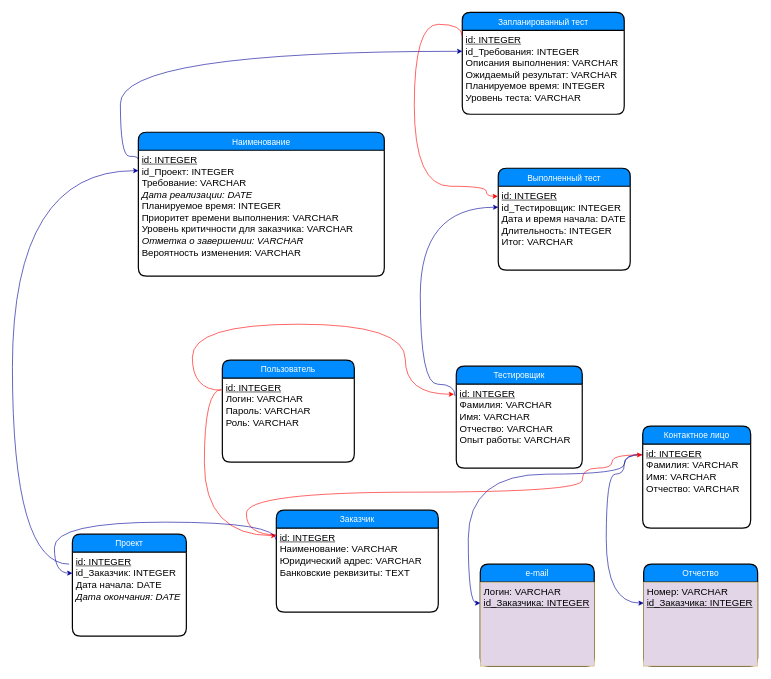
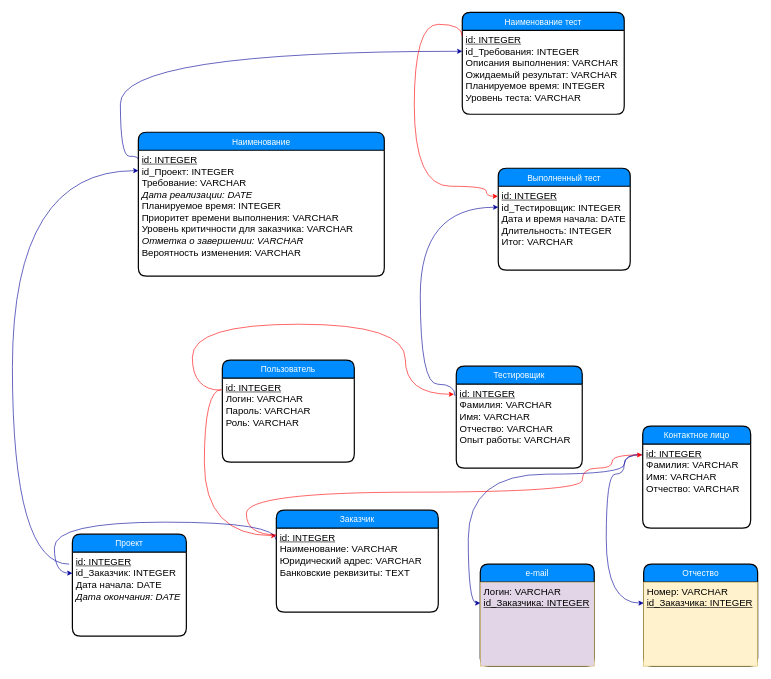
  <mxCell id="0" />
  <mxCell id="1" parent="0" />
  <mxCell id="2" value="Контактное лицо" style="swimlane;childLayout=stackLayout;horizontal=1;startSize=30;horizontalStack=0;fillColor=#008cff;fontColor=#FFFFFF;rounded=1;fontSize=14;fontStyle=0;strokeWidth=2;resizeParent=0;resizeLast=1;shadow=0;dashed=0;align=center;" vertex="1" parent="1"><mxGeometry x="1070.8" y="710" width="180" height="170" as="geometry" /></mxCell>
  <mxCell id="3" value="&lt;u&gt;id: INTEGER&lt;/u&gt;&lt;br&gt;Фамилия: VARCHAR&lt;br&gt;Имя: VARCHAR&lt;br&gt;Отчество: VARCHAR&lt;br&gt;" style="align=left;strokeColor=none;fillColor=none;spacingLeft=4;fontSize=16;verticalAlign=top;resizable=0;rotatable=0;part=1;html=1;labelBorderColor=none;labelBackgroundColor=none;" vertex="1" parent="2"><mxGeometry y="30" width="180" height="140" as="geometry" /></mxCell>
  <mxCell id="4" value="Заказчик" style="swimlane;childLayout=stackLayout;horizontal=1;startSize=30;horizontalStack=0;fillColor=#008cff;fontColor=#FFFFFF;rounded=1;fontSize=14;fontStyle=0;strokeWidth=2;resizeParent=0;resizeLast=1;shadow=0;dashed=0;align=center;" vertex="1" parent="1"><mxGeometry x="460" y="850" width="270" height="170" as="geometry" /></mxCell>
  <mxCell id="5" value="&lt;u&gt;id: INTEGER&lt;/u&gt;&lt;br&gt;Наименование: VARCHAR&lt;br&gt;Юридический адрес: VARCHAR&lt;br&gt;Банковские реквизиты: TEXT" style="align=left;strokeColor=none;fillColor=none;spacingLeft=4;fontSize=16;verticalAlign=top;resizable=0;rotatable=0;part=1;html=1;labelBorderColor=none;labelBackgroundColor=none;" vertex="1" parent="4"><mxGeometry y="30" width="270" height="140" as="geometry" /></mxCell>
  <mxCell id="6" value="Проект" style="swimlane;childLayout=stackLayout;horizontal=1;startSize=30;horizontalStack=0;fillColor=#008cff;fontColor=#FFFFFF;rounded=1;fontSize=14;fontStyle=0;strokeWidth=2;resizeParent=0;resizeLast=1;shadow=0;dashed=0;align=center;" vertex="1" parent="1"><mxGeometry x="120" y="890" width="190" height="170" as="geometry" /></mxCell>
  <mxCell id="7" value="&lt;u&gt;id: INTEGER&lt;br&gt;&lt;/u&gt;id_Заказчик: INTEGER&lt;br&gt;Дата начала: DATE&lt;span style=&quot;color: rgba(0 , 0 , 0 , 0) ; font-family: monospace ; font-size: 0px&quot;&gt;%3CmxGraphModel%3E%3Croot%3E%3CmxCell%20id%3D%220%22%2F%3E%3CmxCell%20id%3D%221%22%20parent%3D%220%22%2F%3E%3CmxCell%20id%3D%222%22%20value%3D%22%D0%9A%D0%BE%D0%BD%D1%82%D0%B0%D0%BA%D1%82%D0%BD%D0%BE%D0%B5%20%D0%BB%D0%B8%D1%86%D0%BE%22%20style%3D%22swimlane%3BchildLayout%3DstackLayout%3Bhorizontal%3D1%3BstartSize%3D30%3BhorizontalStack%3D0%3BfillColor%3D%23008cff%3BfontColor%3D%23FFFFFF%3Brounded%3D1%3BfontSize%3D14%3BfontStyle%3D0%3BstrokeWidth%3D2%3BresizeParent%3D0%3BresizeLast%3D1%3Bshadow%3D0%3Bdashed%3D0%3Balign%3Dcenter%3B%22%20vertex%3D%221%22%20parent%3D%221%22%3E%3CmxGeometry%20x%3D%22170%22%20y%3D%2270%22%20width%3D%22180%22%20height%3D%22170%22%20as%3D%22geometry%22%2F%3E%3C%2FmxCell%3E%3CmxCell%20id%3D%223%22%20value%3D%22id%3A%20INTEGER%26lt%3Bbr%26gt%3B%D0%A4%D0%B0%D0%BC%D0%B8%D0%BB%D0%B8%D1%8F%3A%20VARCHAR%26lt%3Bbr%26gt%3B%D0%98%D0%BC%D1%8F%3A%20VARCHAR%26lt%3Bbr%26gt%3B%D0%9E%D1%82%D1%87%D0%B5%D1%81%D1%82%D0%B2%D0%BE%3A%20VARCHAR%26lt%3Bbr%26gt%3B%26lt%3Bbr%26gt%3B%22%20style%3D%22align%3Dleft%3BstrokeColor%3Dnone%3BfillColor%3Dnone%3BspacingLeft%3D4%3BfontSize%3D16%3BverticalAlign%3Dtop%3Bresizable%3D0%3Brotatable%3D0%3Bpart%3D1%3Bhtml%3D1%3BlabelBorderColor%3Dnone%3BlabelBackgroundColor%3Dnone%3B%22%20vertex%3D%221%22%20parent%3D%222%22%3E%3CmxGeometry%20y%3D%2230%22%20width%3D%22180%22%20height%3D%22140%22%20as%3D%22geometry%22%2F%3E%3C%2FmxCell%3E%3C%2Froot%3E%3C%2FmxGraphModel%3E&lt;/span&gt;&lt;br&gt;&lt;i&gt;Дата окончания: DATE&lt;/i&gt;" style="align=left;strokeColor=none;fillColor=none;spacingLeft=4;fontSize=16;verticalAlign=top;resizable=0;rotatable=0;part=1;html=1;labelBorderColor=none;labelBackgroundColor=none;" vertex="1" parent="6"><mxGeometry y="30" width="190" height="140" as="geometry" /></mxCell>
  <mxCell id="8" value="Наименование" style="swimlane;childLayout=stackLayout;horizontal=1;startSize=30;horizontalStack=0;fillColor=#008cff;fontColor=#FFFFFF;rounded=1;fontSize=14;fontStyle=0;strokeWidth=2;resizeParent=0;resizeLast=1;shadow=0;dashed=0;align=center;" vertex="1" parent="1"><mxGeometry x="230" y="220" width="410" height="240" as="geometry" /></mxCell>
  <mxCell id="9" value="&lt;u&gt;id: INTEGER&lt;br&gt;&lt;/u&gt;id_Проект: INTEGER&lt;br&gt;Требование: VARCHAR&lt;br&gt;&lt;i&gt;Дата реализации: DATE&lt;/i&gt;&lt;br&gt;Планируемое время: INTEGER&lt;br&gt;Приоритет времени выполнения: VARCHAR&lt;br&gt;Уровень критичности для заказчика: VARCHAR&lt;br&gt;&lt;i&gt;Отметка о завершении: VARCHAR&lt;/i&gt;&lt;br&gt;Вероятность изменения: VARCHAR&amp;nbsp;&lt;span style=&quot;color: rgba(0 , 0 , 0 , 0) ; font-family: monospace ; font-size: 0px&quot;&gt;%3CmxGraphModel%3E%3Croot%3E%3CmxCell%20id%3D%220%22%2F%3E%3CmxCell%20id%3D%221%22%20parent%3D%220%22%2F%3E%3CmxCell%20id%3D%222%22%20value%3D%22%D0%9A%D0%BE%D0%BD%D1%82%D0%B0%D0%BA%D1%82%D0%BD%D0%BE%D0%B5%20%D0%BB%D0%B8%D1%86%D0%BE%22%20style%3D%22swimlane%3BchildLayout%3DstackLayout%3Bhorizontal%3D1%3BstartSize%3D30%3BhorizontalStack%3D0%3BfillColor%3D%23008cff%3BfontColor%3D%23FFFFFF%3Brounded%3D1%3BfontSize%3D14%3BfontStyle%3D0%3BstrokeWidth%3D2%3BresizeParent%3D0%3BresizeLast%3D1%3Bshadow%3D0%3Bdashed%3D0%3Balign%3Dcenter%3B%22%20vertex%3D%221%22%20parent%3D%221%22%3E%3CmxGeometry%20x%3D%22170%22%20y%3D%2270%22%20width%3D%22180%22%20height%3D%22170%22%20as%3D%22geometry%22%2F%3E%3C%2FmxCell%3E%3CmxCell%20id%3D%223%22%20value%3D%22id%3A%20INTEGER%26lt%3Bbr%26gt%3B%D0%A4%D0%B0%D0%BC%D0%B8%D0%BB%D0%B8%D1%8F%3A%20VARCHAR%26lt%3Bbr%26gt%3B%D0%98%D0%BC%D1%8F%3A%20VARCHAR%26lt%3Bbr%26gt%3B%D0%9E%D1%82%D1%87%D0%B5%D1%81%D1%82%D0%B2%D0%BE%3A%20VARCHAR%26lt%3Bbr%26gt%3B%26lt%3Bbr%26gt%3B%22%20style%3D%22align%3Dleft%3BstrokeColor%3Dnone%3BfillColor%3Dnone%3BspacingLeft%3D4%3BfontSize%3D16%3BverticalAlign%3Dtop%3Bresizable%3D0%3Brotatable%3D0%3Bpart%3D1%3Bhtml%3D1%3BlabelBorderColor%3Dnone%3BlabelBackgroundColor%3Dnone%3B%22%20vertex%3D%221%22%20parent%3D%222%22%3E%3CmxGeometry%20y%3D%2230%22%20width%3D%22180%22%20height%3D%22140%22%20as%3D%22geometry%22%2F%3E%3C%2FmxCell%3E%3C%2Froot%3E%3C%2FmxGraphModel%3E&lt;/span&gt;&lt;br&gt;&lt;span style=&quot;color: rgba(0 , 0 , 0 , 0) ; font-family: monospace ; font-size: 0px&quot;&gt;%3CmxGraphModel%3E%3Croot%3E%3CmxCell%20id%3D%220%22%2F%3E%3CmxCell%20id%3D%221%22%20parent%3D%220%22%2F%3E%3CmxCell%20id%3D%222%22%20value%3D%22%D0%9A%D0%BE%D0%BD%D1%82%D0%B0%D0%BA%D1%82%D0%BD%D0%BE%D0%B5%20%D0%BB%D0%B8%D1%86%D0%BE%22%20style%3D%22swimlane%3BchildLayout%3DstackLayout%3Bhorizontal%3D1%3BstartSize%3D30%3BhorizontalStack%3D0%3BfillColor%3D%23008cff%3BfontColor%3D%23FFFFFF%3Brounded%3D1%3BfontSize%3D14%3BfontStyle%3D0%3BstrokeWidth%3D2%3BresizeParent%3D0%3BresizeLast%3D1%3Bshadow%3D0%3Bdashed%3D0%3Balign%3Dcenter%3B%22%20vertex%3D%221%22%20parent%3D%221%22%3E%3CmxGeometry%20x%3D%22170%22%20y%3D%2270%22%20width%3D%22180%22%20height%3D%22170%22%20as%3D%22geometry%22%2F%3E%3C%2FmxCell%3E%3CmxCell%20id%3D%223%22%20value%3D%22id%3A%20INTEGER%26lt%3Bbr%26gt%3B%D0%A4%D0%B0%D0%BC%D0%B8%D0%BB%D0%B8%D1%8F%3A%20VARCHAR%26lt%3Bbr%26gt%3B%D0%98%D0%BC%D1%8F%3A%20VARCHAR%26lt%3Bbr%26gt%3B%D0%9E%D1%82%D1%87%D0%B5%D1%81%D1%82%D0%B2%D0%BE%3A%20VARCHAR%26lt%3Bbr%26gt%3B%26lt%3Bbr%26gt%3B%22%20style%3D%22align%3Dleft%3BstrokeColor%3Dnone%3BfillColor%3Dnone%3BspacingLeft%3D4%3BfontSize%3D16%3BverticalAlign%3Dtop%3Bresizable%3D0%3Brotatable%3D0%3Bpart%3D1%3Bhtml%3D1%3BlabelBorderColor%3Dnone%3BlabelBackgroundColor%3Dnone%3B%22%20vertex%3D%221%22%20parent%3D%222%22%3E%3CmxGeometry%20y%3D%2230%22%20width%3D%22180%22%20height%3D%22140%22%20as%3D%22geometry%22%2F%3E%3C%2FmxCell%3E%3C%2Froot%3E%3C%2FmxGraphModel%3&lt;/span&gt;&lt;br&gt;&lt;span style=&quot;color: rgba(0 , 0 , 0 , 0) ; font-family: monospace ; font-size: 0px&quot;&gt;%3CmxGraphModel%3E%3Croot%3E%3CmxCell%20id%3D%220%22%2F%3E%3CmxCell%20id%3D%221%22%20parent%3D%220%22%2F%3E%3CmxCell%20id%3D%222%22%20value%3D%22%D0%9A%D0%BE%D0%BD%D1%82%D0%B0%D0%BA%D1%82%D0%BD%D0%BE%D0%B5%20%D0%BB%D0%B8%D1%86%D0%BE%22%20style%3D%22swimlane%3BchildLayout%3DstackLayout%3Bhorizontal%3D1%3BstartSize%3D30%3BhorizontalStack%3D0%3BfillColor%3D%23008cff%3BfontColor%3D%23FFFFFF%3Brounded%3D1%3BfontSize%3D14%3BfontStyle%3D0%3BstrokeWidth%3D2%3BresizeParent%3D0%3BresizeLast%3D1%3Bshadow%3D0%3Bdashed%3D0%3Balign%3Dcenter%3B%22%20vertex%3D%221%22%20parent%3D%221%22%3E%3CmxGeometry%20x%3D%22170%22%20y%3D%2270%22%20width%3D%22180%22%20height%3D%22170%22%20as%3D%22geometry%22%2F%3E%3C%2FmxCell%3E%3CmxCell%20id%3D%223%22%20value%3D%22id%3A%20INTEGER%26lt%3Bbr%26gt%3B%D0%A4%D0%B0%D0%BC%D0%B8%D0%BB%D0%B8%D1%8F%3A%20VARCHAR%26lt%3Bbr%26gt%3B%D0%98%D0%BC%D1%8F%3A%20VARCHAR%26lt%3Bbr%26gt%3B%D0%9E%D1%82%D1%87%D0%B5%D1%81%D1%82%D0%B2%D0%BE%3A%20VARCHAR%26lt%3Bbr%26gt%3B%26lt%3Bbr%26gt%3B%22%20style%3D%22align%3Dleft%3BstrokeColor%3Dnone%3BfillColor%3Dnone%3BspacingLeft%3D4%3BfontSize%3D16%3BverticalAlign%3Dtop%3Bresizable%3D0%3Brotatable%3D0%3Bpart%3D1%3Bhtml%3D1%3BlabelBorderColor%3Dnone%3BlabelBackgroundColor%3Dnone%3B%22%20vertex%3D%221%22%20parent%3D%222%22%3E%3CmxGeometry%20y%3D%2230%22%20width%3D%22180%22%20height%3D%22140%22%20as%3D%22geometry%22%2F%3E%3C%2FmxCell%3E%3C%2Froot%3E%3C%2FmxGraphModel%3E&lt;/span&gt;" style="align=left;strokeColor=none;fillColor=none;spacingLeft=4;fontSize=16;verticalAlign=top;resizable=0;rotatable=0;part=1;html=1;labelBorderColor=none;labelBackgroundColor=none;" vertex="1" parent="8"><mxGeometry y="30" width="410" height="210" as="geometry" /></mxCell>
- <mxCell id="10" value="Запланированный тест" style="swimlane;childLayout=stackLayout;horizontal=1;startSize=30;horizontalStack=0;fillColor=#008cff;fontColor=#FFFFFF;rounded=1;fontSize=14;fontStyle=0;strokeWidth=2;resizeParent=0;resizeLast=1;shadow=0;dashed=0;align=center;" vertex="1" parent="1"><mxGeometry x="770" y="20" width="270" height="170" as="geometry" /></mxCell>
+ <mxCell id="10" value="Наименование тест" style="swimlane;childLayout=stackLayout;horizontal=1;startSize=30;horizontalStack=0;fillColor=#008cff;fontColor=#FFFFFF;rounded=1;fontSize=14;fontStyle=0;strokeWidth=2;resizeParent=0;resizeLast=1;shadow=0;dashed=0;align=center;" vertex="1" parent="1"><mxGeometry x="770" y="20" width="270" height="170" as="geometry" /></mxCell>
  <mxCell id="11" value="&lt;u&gt;id: INTEGER&lt;/u&gt;&lt;br&gt;id_Требования: INTEGER&lt;br&gt;Описания выполнения: VARCHAR&lt;br&gt;Ожидаемый результат: VARCHAR&lt;br&gt;Планируемое время: INTEGER&lt;br&gt;Уровень теста: VARCHAR&lt;br&gt;&lt;span style=&quot;color: rgba(0 , 0 , 0 , 0) ; font-family: monospace ; font-size: 0px&quot;&gt;J%3CmxGraphModel%3E%3Croot%3E%3CmxCell%20id%3D%220%22%2F%3E%3CmxCell%20id%3D%221%22%20parent%3D%220%22%2F%3E%3CmxCell%20id%3D%222%22%20value%3D%22%D0%9A%D0%BE%D0%BD%D1%82%D0%B0%D0%BA%D1%82%D0%BD%D0%BE%D0%B5%20%D0%BB%D0%B8%D1%86%D0%BE%22%20style%3D%22swimlane%3BchildLayout%3DstackLayout%3Bhorizontal%3D1%3BstartSize%3D30%3BhorizontalStack%3D0%3BfillColor%3D%23008cff%3BfontColor%3D%23FFFFFF%3Brounded%3D1%3BfontSize%3D14%3BfontStyle%3D0%3BstrokeWidth%3D2%3BresizeParent%3D0%3BresizeLast%3D1%3Bshadow%3D0%3Bdashed%3D0%3Balign%3Dcenter%3B%22%20vertex%3D%221%22%20parent%3D%221%22%3E%3CmxGeometry%20x%3D%22170%22%20y%3D%2270%22%20width%3D%22180%22%20height%3D%22170%22%20as%3D%22geometry%22%2F%3E%3C%2FmxCell%3E%3CmxCell%20id%3D%223%22%20value%3D%22id%3A%20INTEGER%26lt%3Bbr%26gt%3B%D0%A4%D0%B0%D0%BC%D0%B8%D0%BB%D0%B8%D1%8F%3A%20VARCHAR%26lt%3Bbr%26gt%3B%D0%98%D0%BC%D1%8F%3A%20VARCHAR%26lt%3Bbr%26gt%3B%D0%9E%D1%82%D1%87%D0%B5%D1%81%D1%82%D0%B2%D0%BE%3A%20VARCHAR%26lt%3Bbr%26gt%3B%26lt%3Bbr%26gt%3B%22%20style%3D%22align%3Dleft%3BstrokeColor%3Dnone%3BfillColor%3Dnone%3BspacingLeft%3D4%3BfontSize%3D16%3BverticalAlign%3Dtop%3Bresizable%3D0%3Brotatable%3D0%3Bpart%3D1%3Bhtml%3D1%3BlabelBorderColor%3Dnone%3BlabelBackgroundColor%3Dnone%3B%22%20vertex%3D%221%22%20parent%3D%222%22%3E%3CmxGeometry%20y%3D%2230%22%20width%3D%22180%22%20height%3D%22140%22%20as%3D%22geometry%22%2F%3E%3C%2FmxCell%3E%3C%2Froot%3E%3C%2FmxGraphMocfffsdas&lt;/span&gt;" style="align=left;strokeColor=none;fillColor=none;spacingLeft=4;fontSize=16;verticalAlign=top;resizable=0;rotatable=0;part=1;html=1;labelBorderColor=none;labelBackgroundColor=none;" vertex="1" parent="10"><mxGeometry y="30" width="270" height="140" as="geometry" /></mxCell>
  <mxCell id="12" value="Выполненный тест" style="swimlane;childLayout=stackLayout;horizontal=1;startSize=30;horizontalStack=0;fillColor=#008cff;fontColor=#FFFFFF;rounded=1;fontSize=14;fontStyle=0;strokeWidth=2;resizeParent=0;resizeLast=1;shadow=0;dashed=0;align=center;" vertex="1" parent="1"><mxGeometry x="830" y="280" width="220" height="170" as="geometry" /></mxCell>
  <mxCell id="13" value="&lt;u&gt;id: INTEGER&lt;br&gt;&lt;/u&gt;id_Тестировщик: INTEGER&lt;br&gt;Дата и время начала: DATE&lt;br&gt;Длительность: INTEGER&lt;br&gt;Итог: VARCHAR" style="align=left;strokeColor=none;fillColor=none;spacingLeft=4;fontSize=16;verticalAlign=top;resizable=0;rotatable=0;part=1;html=1;labelBorderColor=none;labelBackgroundColor=none;" vertex="1" parent="12"><mxGeometry y="30" width="220" height="140" as="geometry" /></mxCell>
  <mxCell id="14" value="Пользователь" style="swimlane;childLayout=stackLayout;horizontal=1;startSize=30;horizontalStack=0;fillColor=#008cff;fontColor=#FFFFFF;rounded=1;fontSize=14;fontStyle=0;strokeWidth=2;resizeParent=0;resizeLast=1;shadow=0;dashed=0;align=center;" vertex="1" parent="1"><mxGeometry x="370" y="600" width="220" height="170" as="geometry" /></mxCell>
  <mxCell id="15" value="&lt;u&gt;id: INTEGER&lt;/u&gt;&lt;br&gt;Логин: VARCHAR&lt;br&gt;Пароль: VARCHAR&lt;br&gt;Роль: VARCHAR" style="align=left;strokeColor=none;fillColor=none;spacingLeft=4;fontSize=16;verticalAlign=top;resizable=0;rotatable=0;part=1;html=1;labelBorderColor=none;labelBackgroundColor=none;" vertex="1" parent="14"><mxGeometry y="30" width="220" height="140" as="geometry" /></mxCell>
  <mxCell id="16" value="Тестировщик" style="swimlane;childLayout=stackLayout;horizontal=1;startSize=30;horizontalStack=0;fillColor=#008cff;fontColor=#FFFFFF;rounded=1;fontSize=14;fontStyle=0;strokeWidth=2;resizeParent=0;resizeLast=1;shadow=0;dashed=0;align=center;" vertex="1" parent="1"><mxGeometry x="760" y="610" width="210" height="170" as="geometry" /></mxCell>
  <mxCell id="17" value="&lt;u&gt;id: INTEGER&lt;/u&gt;&lt;br&gt;Фамилия: VARCHAR&lt;br&gt;Имя: VARCHAR&lt;br&gt;Отчество: VARCHAR&lt;br&gt;Опыт работы: VARCHAR" style="align=left;strokeColor=none;fillColor=none;spacingLeft=4;fontSize=16;verticalAlign=top;resizable=0;rotatable=0;part=1;html=1;labelBorderColor=none;labelBackgroundColor=none;" vertex="1" parent="16"><mxGeometry y="30" width="210" height="140" as="geometry" /></mxCell>
  <mxCell id="18" style="edgeStyle=orthogonalEdgeStyle;curved=1;rounded=0;orthogonalLoop=1;jettySize=auto;html=1;entryX=-0.018;entryY=0.12;entryDx=0;entryDy=0;entryPerimeter=0;fontSize=16;fontColor=#FF0000;fillColor=#ffe6cc;strokeColor=#FF0000;" edge="1" parent="1" target="17"><mxGeometry relative="1" as="geometry"><mxPoint x="368" y="650" as="sourcePoint" /><Array as="points"><mxPoint x="368" y="650" /><mxPoint x="320" y="650" /><mxPoint x="320" y="540" /><mxPoint x="675" y="540" /><mxPoint x="675" y="657" /></Array></mxGeometry></mxCell>
  <mxCell id="19" style="edgeStyle=orthogonalEdgeStyle;curved=1;rounded=0;orthogonalLoop=1;jettySize=auto;html=1;exitX=-0.005;exitY=0.134;exitDx=0;exitDy=0;entryX=0;entryY=0.25;entryDx=0;entryDy=0;strokeColor=#FF0000;fontSize=16;fontColor=#FF0000;exitPerimeter=0;" edge="1" parent="1" source="15" target="4"><mxGeometry relative="1" as="geometry"><Array as="points"><mxPoint x="340" y="649" /><mxPoint x="340" y="893" /></Array></mxGeometry></mxCell>
  <mxCell id="20" value="Отчество" style="swimlane;childLayout=stackLayout;horizontal=1;startSize=30;horizontalStack=0;fillColor=#008cff;fontColor=#FFFFFF;rounded=1;fontSize=14;fontStyle=0;strokeWidth=2;resizeParent=0;resizeLast=1;shadow=0;dashed=0;align=center;" vertex="1" parent="1"><mxGeometry x="1072.4" y="940" width="190" height="170" as="geometry" /></mxCell>
- <mxCell id="21" value="Номер: VARCHAR&lt;br&gt;&lt;u&gt;id_Заказчика: INTEGER&lt;/u&gt;" style="align=left;strokeColor=#d6b656;fillColor=#e1d5e7;spacingLeft=4;fontSize=16;verticalAlign=top;resizable=0;rotatable=0;part=1;html=1;labelBorderColor=none;labelBackgroundColor=none;" vertex="1" parent="20"><mxGeometry y="30" width="190" height="140" as="geometry" /></mxCell>
+ <mxCell id="21" value="Номер: VARCHAR&lt;br&gt;&lt;u&gt;id_Заказчика: INTEGER&lt;/u&gt;" style="align=left;strokeColor=#d6b656;fillColor=#fff2cc;spacingLeft=4;fontSize=16;verticalAlign=top;resizable=0;rotatable=0;part=1;html=1;labelBorderColor=none;labelBackgroundColor=none;" vertex="1" parent="20"><mxGeometry y="30" width="190" height="140" as="geometry" /></mxCell>
  <mxCell id="22" style="edgeStyle=orthogonalEdgeStyle;curved=1;rounded=0;orthogonalLoop=1;jettySize=auto;html=1;exitX=-0.006;exitY=0.126;exitDx=0;exitDy=0;entryX=0;entryY=0.25;entryDx=0;entryDy=0;strokeColor=#000099;fontSize=16;fontColor=#FF0000;exitPerimeter=0;" edge="1" parent="1" source="3" target="21"><mxGeometry relative="1" as="geometry"><Array as="points"><mxPoint x="1040" y="758" /><mxPoint x="1040" y="790" /><mxPoint x="1010" y="790" /><mxPoint x="1010" y="1005" /></Array></mxGeometry></mxCell>
  <mxCell id="23" value="e-mail" style="swimlane;childLayout=stackLayout;horizontal=1;startSize=30;horizontalStack=0;fillColor=#008cff;fontColor=#FFFFFF;rounded=1;fontSize=14;fontStyle=0;strokeWidth=2;resizeParent=0;resizeLast=1;shadow=0;dashed=0;align=center;" vertex="1" parent="1"><mxGeometry x="800" y="940" width="190" height="170" as="geometry" /></mxCell>
  <mxCell id="24" value="Логин: VARCHAR&lt;br&gt;&lt;u&gt;id_Заказчика: INTEGER&lt;/u&gt;" style="align=left;strokeColor=#d6b656;fillColor=#e1d5e7;spacingLeft=4;fontSize=16;verticalAlign=top;resizable=0;rotatable=0;part=1;html=1;labelBorderColor=none;labelBackgroundColor=none;" vertex="1" parent="23"><mxGeometry y="30" width="190" height="140" as="geometry" /></mxCell>
  <mxCell id="25" style="edgeStyle=orthogonalEdgeStyle;curved=1;rounded=0;orthogonalLoop=1;jettySize=auto;html=1;entryX=0;entryY=0.25;entryDx=0;entryDy=0;strokeColor=#000099;fontSize=16;fontColor=#FF0000;exitX=-0.01;exitY=0.12;exitDx=0;exitDy=0;exitPerimeter=0;" edge="1" parent="1" source="3" target="24"><mxGeometry relative="1" as="geometry"><mxPoint x="1071" y="770" as="sourcePoint" /><Array as="points"><mxPoint x="1040" y="757" /><mxPoint x="1040" y="790" /><mxPoint x="780" y="790" /><mxPoint x="780" y="1005" /></Array></mxGeometry></mxCell>
  <mxCell id="26" style="edgeStyle=orthogonalEdgeStyle;curved=1;rounded=0;orthogonalLoop=1;jettySize=auto;html=1;exitX=0.001;exitY=0.08;exitDx=0;exitDy=0;strokeColor=#FF0000;fontSize=16;fontColor=#FF0000;exitPerimeter=0;" edge="1" parent="1" source="5"><mxGeometry relative="1" as="geometry"><mxPoint x="1070" y="758" as="targetPoint" /><Array as="points"><mxPoint x="410" y="891" /><mxPoint x="410" y="820" /><mxPoint x="970" y="820" /><mxPoint x="970" y="780" /><mxPoint x="1020" y="780" /><mxPoint x="1020" y="758" /></Array></mxGeometry></mxCell>
  <mxCell id="27" style="edgeStyle=orthogonalEdgeStyle;curved=1;rounded=0;orthogonalLoop=1;jettySize=auto;html=1;entryX=0;entryY=0.25;entryDx=0;entryDy=0;strokeColor=#000099;fontSize=16;fontColor=#FF0000;" edge="1" parent="1" target="7"><mxGeometry relative="1" as="geometry"><mxPoint x="460" y="900" as="sourcePoint" /><Array as="points"><mxPoint x="460" y="870" /><mxPoint x="90" y="870" /><mxPoint x="90" y="955" /></Array></mxGeometry></mxCell>
  <mxCell id="28" style="edgeStyle=orthogonalEdgeStyle;curved=1;rounded=0;orthogonalLoop=1;jettySize=auto;html=1;exitX=-0.028;exitY=0.143;exitDx=0;exitDy=0;strokeColor=#000099;fontSize=16;fontColor=#FF0000;exitPerimeter=0;entryX=0;entryY=0.162;entryDx=0;entryDy=0;entryPerimeter=0;" edge="1" parent="1" source="7" target="9"><mxGeometry relative="1" as="geometry"><mxPoint x="210" y="280" as="targetPoint" /><Array as="points"><mxPoint x="20" y="940" /><mxPoint x="20" y="284" /></Array></mxGeometry></mxCell>
  <mxCell id="29" style="edgeStyle=orthogonalEdgeStyle;curved=1;rounded=0;orthogonalLoop=1;jettySize=auto;html=1;exitX=-0.01;exitY=0.14;exitDx=0;exitDy=0;entryX=0;entryY=0.25;entryDx=0;entryDy=0;strokeColor=#000099;fontSize=16;fontColor=#FF0000;exitPerimeter=0;" edge="1" parent="1" source="17" target="13"><mxGeometry relative="1" as="geometry"><Array as="points"><mxPoint x="758" y="640" /><mxPoint x="700" y="640" /><mxPoint x="700" y="345" /></Array></mxGeometry></mxCell>
  <mxCell id="30" style="edgeStyle=orthogonalEdgeStyle;curved=1;rounded=0;orthogonalLoop=1;jettySize=auto;html=1;exitX=0;exitY=0.071;exitDx=0;exitDy=0;strokeColor=#000099;fontSize=16;fontColor=#FF0000;exitPerimeter=0;entryX=0;entryY=0.25;entryDx=0;entryDy=0;" edge="1" parent="1" source="9" target="11"><mxGeometry relative="1" as="geometry"><mxPoint x="770" y="63" as="targetPoint" /><Array as="points"><mxPoint x="230" y="260" /><mxPoint x="200" y="260" /><mxPoint x="200" y="85" /></Array></mxGeometry></mxCell>
  <mxCell id="31" style="edgeStyle=orthogonalEdgeStyle;curved=1;rounded=0;orthogonalLoop=1;jettySize=auto;html=1;entryX=-0.003;entryY=0.12;entryDx=0;entryDy=0;entryPerimeter=0;strokeColor=#FF0000;fontSize=16;fontColor=#FF0000;" edge="1" parent="1" target="13"><mxGeometry relative="1" as="geometry"><mxPoint x="770" y="60" as="sourcePoint" /><Array as="points"><mxPoint x="770" y="40" /><mxPoint x="690" y="40" /><mxPoint x="690" y="310" /><mxPoint y="310" x="810" /><mxPoint y="327" x="810" /></Array></mxGeometry></mxCell>
